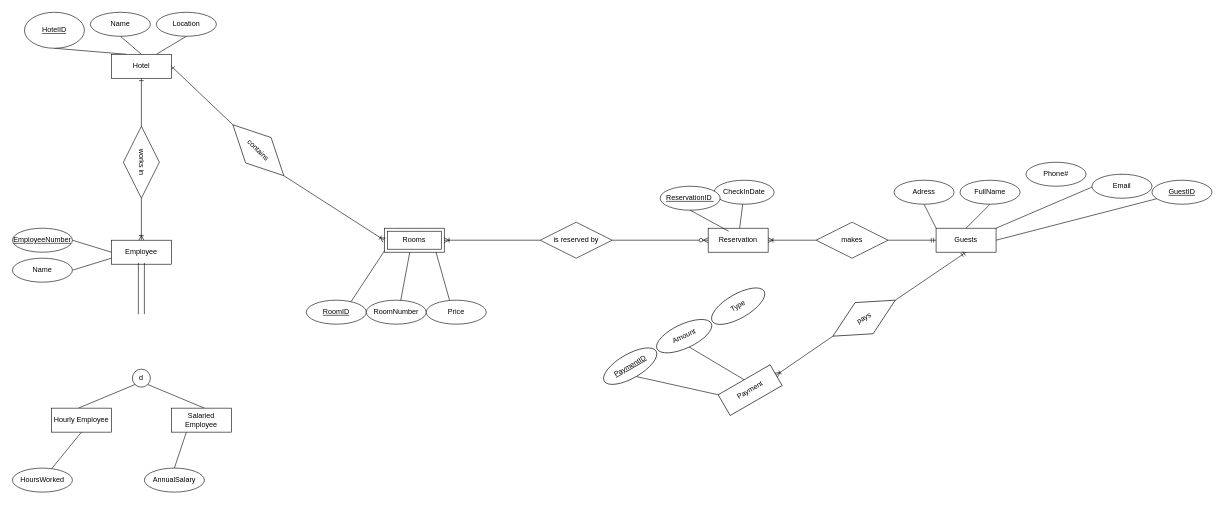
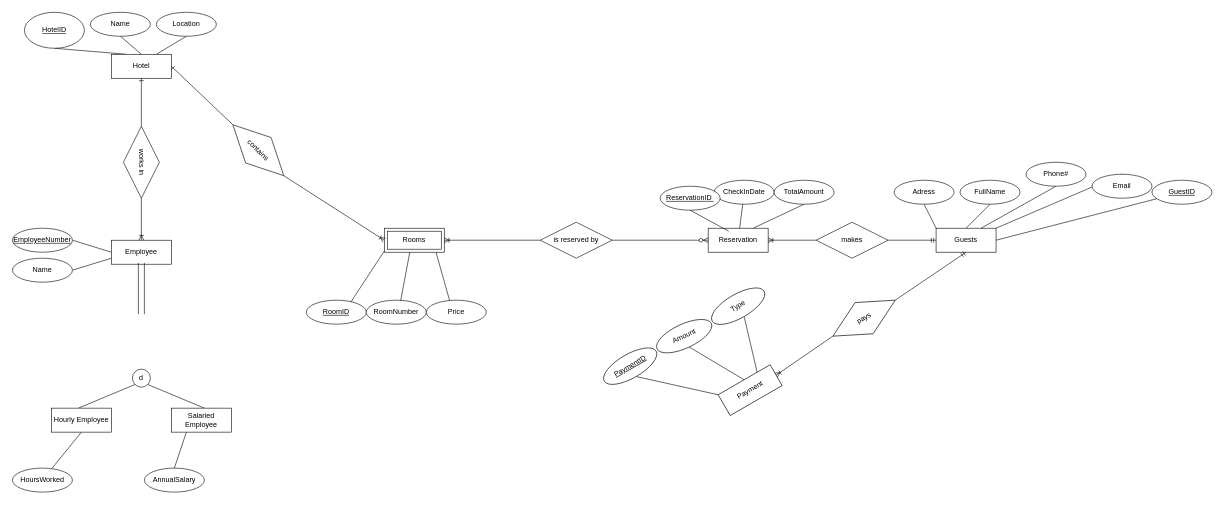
  <mxCell id="0" />
  <mxCell id="1" parent="0" />
+ <mxCell id="2" style="rounded=0;orthogonalLoop=1;jettySize=auto;html=1;exitX=0.75;exitY=0;exitDx=0;exitDy=0;entryX=0.5;entryY=1;entryDx=0;entryDy=0;endArrow=none;endFill=0;" edge="1" parent="1" source="3" target="23"><mxGeometry relative="1" as="geometry" /></mxCell>
  <mxCell id="3" value="Reservation" style="whiteSpace=wrap;html=1;align=center;" parent="1" vertex="1"><mxGeometry x="1180" y="380" width="100" height="40" as="geometry" /></mxCell>
  <mxCell id="4" value="is reserved by" style="shape=rhombus;perimeter=rhombusPerimeter;whiteSpace=wrap;html=1;align=center;" parent="1" vertex="1"><mxGeometry x="900" y="370" width="120" height="60" as="geometry" /></mxCell>
  <mxCell id="5" value="" style="rounded=1;orthogonalLoop=1;jettySize=auto;html=1;endArrow=none;endFill=0;" parent="1" source="6" target="3" edge="1"><mxGeometry relative="1" as="geometry" /></mxCell>
  <mxCell id="6" value="CheckInDate" style="ellipse;whiteSpace=wrap;html=1;align=center;" parent="1" vertex="1"><mxGeometry x="1190" y="300" width="100" height="40" as="geometry" /></mxCell>
  <mxCell id="7" value="&lt;u&gt;ReservationID&amp;nbsp;&lt;/u&gt;" style="ellipse;whiteSpace=wrap;html=1;align=center;" parent="1" vertex="1"><mxGeometry x="1100" y="310" width="100" height="40" as="geometry" /></mxCell>
  <mxCell id="8" style="rounded=1;orthogonalLoop=1;jettySize=auto;html=1;exitX=0.5;exitY=1;exitDx=0;exitDy=0;entryX=0.342;entryY=0.125;entryDx=0;entryDy=0;entryPerimeter=0;endArrow=none;endFill=0;" parent="1" source="7" target="3" edge="1"><mxGeometry relative="1" as="geometry" /></mxCell>
  <mxCell id="9" style="rounded=0;orthogonalLoop=1;jettySize=auto;html=1;exitX=1;exitY=0;exitDx=0;exitDy=0;entryX=0.5;entryY=0;entryDx=0;entryDy=0;endArrow=none;endFill=0;" edge="1" parent="1" source="11" target="21"><mxGeometry relative="1" as="geometry" /></mxCell>
  <mxCell id="10" style="rounded=0;orthogonalLoop=1;jettySize=auto;html=1;exitX=1;exitY=0.5;exitDx=0;exitDy=0;endArrow=none;endFill=0;" edge="1" parent="1" source="11" target="22"><mxGeometry relative="1" as="geometry" /></mxCell>
  <mxCell id="11" value="Guests" style="whiteSpace=wrap;html=1;align=center;" parent="1" vertex="1"><mxGeometry x="1560" y="380" width="100" height="40" as="geometry" /></mxCell>
  <mxCell id="12" value="makes" style="shape=rhombus;perimeter=rhombusPerimeter;whiteSpace=wrap;html=1;align=center;" parent="1" vertex="1"><mxGeometry x="1360" y="370" width="120" height="60" as="geometry" /></mxCell>
  <mxCell id="13" value="" style="edgeStyle=entityRelationEdgeStyle;fontSize=12;html=1;endArrow=ERoneToMany;rounded=0;entryX=1;entryY=0.5;entryDx=0;entryDy=0;exitX=0;exitY=0.5;exitDx=0;exitDy=0;" parent="1" source="12" target="3" edge="1"><mxGeometry width="100" height="100" relative="1" as="geometry"><mxPoint x="1380" y="280" as="sourcePoint" /><mxPoint x="1480" y="180" as="targetPoint" /></mxGeometry></mxCell>
  <mxCell id="14" value="" style="edgeStyle=entityRelationEdgeStyle;fontSize=12;html=1;endArrow=ERmandOne;rounded=0;entryX=0;entryY=0.5;entryDx=0;entryDy=0;exitX=1;exitY=0.5;exitDx=0;exitDy=0;" parent="1" source="12" target="11" edge="1"><mxGeometry width="100" height="100" relative="1" as="geometry"><mxPoint x="1410" y="290" as="sourcePoint" /><mxPoint x="1510" y="190" as="targetPoint" /></mxGeometry></mxCell>
  <mxCell id="15" style="rounded=0;orthogonalLoop=1;jettySize=auto;html=1;exitX=0.5;exitY=1;exitDx=0;exitDy=0;entryX=0.5;entryY=0;entryDx=0;entryDy=0;endArrow=none;endFill=0;" parent="1" source="16" target="11" edge="1"><mxGeometry relative="1" as="geometry" /></mxCell>
  <mxCell id="16" value="FullName" style="ellipse;whiteSpace=wrap;html=1;align=center;" parent="1" vertex="1"><mxGeometry x="1600" y="300" width="100" height="40" as="geometry" /></mxCell>
+ <mxCell id="17" style="rounded=0;orthogonalLoop=1;jettySize=auto;html=1;exitX=0.5;exitY=1;exitDx=0;exitDy=0;entryX=0.75;entryY=0;entryDx=0;entryDy=0;endArrow=none;endFill=0;" parent="1" source="18" target="11" edge="1"><mxGeometry relative="1" as="geometry" /></mxCell>
  <mxCell id="18" value="Phone#" style="ellipse;whiteSpace=wrap;html=1;align=center;" parent="1" vertex="1"><mxGeometry x="1710" y="270" width="100" height="40" as="geometry" /></mxCell>
  <mxCell id="19" style="rounded=0;orthogonalLoop=1;jettySize=auto;html=1;exitX=0.5;exitY=1;exitDx=0;exitDy=0;endArrow=none;endFill=0;" parent="1" source="20" edge="1"><mxGeometry relative="1" as="geometry"><mxPoint x="1560" y="380" as="targetPoint" /></mxGeometry></mxCell>
  <mxCell id="20" value="Adress" style="ellipse;whiteSpace=wrap;html=1;align=center;" parent="1" vertex="1"><mxGeometry x="1490" y="300" width="100" height="40" as="geometry" /></mxCell>
  <mxCell id="21" value="Email" style="ellipse;whiteSpace=wrap;html=1;align=center;" vertex="1" parent="1"><mxGeometry x="1820" y="290" width="100" height="40" as="geometry" /></mxCell>
  <mxCell id="22" value="&lt;u&gt;GuestID&lt;/u&gt;" style="ellipse;whiteSpace=wrap;html=1;align=center;" vertex="1" parent="1"><mxGeometry x="1920" y="300" width="100" height="40" as="geometry" /></mxCell>
+ <mxCell id="23" value="TotalAmount" style="ellipse;whiteSpace=wrap;html=1;align=center;" vertex="1" parent="1"><mxGeometry x="1290" y="300" width="100" height="40" as="geometry" /></mxCell>
  <mxCell id="24" style="rounded=0;orthogonalLoop=1;jettySize=auto;html=1;exitX=0.25;exitY=0;exitDx=0;exitDy=0;entryX=0.5;entryY=1;entryDx=0;entryDy=0;endArrow=none;endFill=0;" edge="1" parent="1" source="27" target="33"><mxGeometry relative="1" as="geometry" /></mxCell>
  <mxCell id="25" style="rounded=0;orthogonalLoop=1;jettySize=auto;html=1;exitX=0.5;exitY=0;exitDx=0;exitDy=0;entryX=0.5;entryY=1;entryDx=0;entryDy=0;endArrow=none;endFill=0;" edge="1" parent="1" source="27" target="34"><mxGeometry relative="1" as="geometry" /></mxCell>
  <mxCell id="26" style="rounded=0;orthogonalLoop=1;jettySize=auto;html=1;exitX=0.75;exitY=0;exitDx=0;exitDy=0;entryX=0.5;entryY=1;entryDx=0;entryDy=0;endArrow=none;endFill=0;" edge="1" parent="1" source="27" target="35"><mxGeometry relative="1" as="geometry" /></mxCell>
  <mxCell id="27" value="Hotel" style="whiteSpace=wrap;html=1;align=center;" vertex="1" parent="1"><mxGeometry x="185" y="90" width="100" height="40" as="geometry" /></mxCell>
  <mxCell id="28" style="rounded=0;orthogonalLoop=1;jettySize=auto;html=1;exitX=0.25;exitY=0;exitDx=0;exitDy=0;entryX=0.5;entryY=1;entryDx=0;entryDy=0;endArrow=none;endFill=0;" edge="1" parent="1" source="31" target="36"><mxGeometry relative="1" as="geometry" /></mxCell>
  <mxCell id="29" style="rounded=0;orthogonalLoop=1;jettySize=auto;html=1;exitX=0.5;exitY=0;exitDx=0;exitDy=0;entryX=0.5;entryY=1;entryDx=0;entryDy=0;endArrow=none;endFill=0;" edge="1" parent="1" source="31" target="37"><mxGeometry relative="1" as="geometry" /></mxCell>
  <mxCell id="30" style="rounded=0;orthogonalLoop=1;jettySize=auto;html=1;exitX=0.75;exitY=0;exitDx=0;exitDy=0;entryX=0.5;entryY=1;entryDx=0;entryDy=0;endArrow=none;endFill=0;" edge="1" parent="1" source="31" target="38"><mxGeometry relative="1" as="geometry" /></mxCell>
  <mxCell id="31" value="Rooms" style="shape=ext;margin=3;double=1;whiteSpace=wrap;html=1;align=center;" vertex="1" parent="1"><mxGeometry x="640" y="380" width="100" height="40" as="geometry" /></mxCell>
  <mxCell id="32" value="contains" style="shape=rhombus;perimeter=rhombusPerimeter;whiteSpace=wrap;html=1;align=center;rotation=45;" vertex="1" parent="1"><mxGeometry x="370" y="220" width="120" height="60" as="geometry" /></mxCell>
  <mxCell id="33" value="&lt;u&gt;HotelID&lt;/u&gt;" style="ellipse;whiteSpace=wrap;html=1;align=center;" vertex="1" parent="1"><mxGeometry x="40" y="20" width="100" height="60" as="geometry" /></mxCell>
  <mxCell id="34" value="Name" style="ellipse;whiteSpace=wrap;html=1;align=center;" vertex="1" parent="1"><mxGeometry x="150" y="20" width="100" height="40" as="geometry" /></mxCell>
  <mxCell id="35" value="Location" style="ellipse;whiteSpace=wrap;html=1;align=center;" vertex="1" parent="1"><mxGeometry x="260" y="20" width="100" height="40" as="geometry" /></mxCell>
  <mxCell id="36" value="&lt;u&gt;RoomID&lt;/u&gt;" style="ellipse;whiteSpace=wrap;html=1;align=center;" vertex="1" parent="1"><mxGeometry x="510" y="500" width="100" height="40" as="geometry" /></mxCell>
  <mxCell id="37" value="RoomNumber" style="ellipse;whiteSpace=wrap;html=1;align=center;" vertex="1" parent="1"><mxGeometry y="500" width="100" height="40" as="geometry" x="610" /></mxCell>
  <mxCell id="38" value="Price" style="ellipse;whiteSpace=wrap;html=1;align=center;" vertex="1" parent="1"><mxGeometry x="710" y="500" width="100" height="40" as="geometry" /></mxCell>
  <mxCell id="39" value="" style="fontSize=12;html=1;endArrow=ERoneToMany;rounded=0;exitX=1;exitY=0.5;exitDx=0;exitDy=0;entryX=0;entryY=0.5;entryDx=0;entryDy=0;" edge="1" parent="1" source="32" target="31"><mxGeometry width="100" height="100" relative="1" as="geometry"><mxPoint x="550" y="310" as="sourcePoint" /><mxPoint x="650" y="210" as="targetPoint" /></mxGeometry></mxCell>
  <mxCell id="40" value="works in" style="shape=rhombus;perimeter=rhombusPerimeter;whiteSpace=wrap;html=1;align=center;rotation=90;" vertex="1" parent="1"><mxGeometry x="175" y="240" width="120" height="60" as="geometry" /></mxCell>
  <mxCell id="41" style="rounded=0;orthogonalLoop=1;jettySize=auto;html=1;exitX=0;exitY=0.5;exitDx=0;exitDy=0;entryX=1;entryY=0.5;entryDx=0;entryDy=0;endArrow=none;endFill=0;" edge="1" parent="1" source="43" target="44"><mxGeometry relative="1" as="geometry" /></mxCell>
  <mxCell id="42" style="rounded=0;orthogonalLoop=1;jettySize=auto;html=1;exitX=0;exitY=0.75;exitDx=0;exitDy=0;entryX=1;entryY=0.5;entryDx=0;entryDy=0;endArrow=none;endFill=0;" edge="1" parent="1" source="43" target="45"><mxGeometry relative="1" as="geometry" /></mxCell>
  <mxCell id="43" value="Employee" style="whiteSpace=wrap;html=1;align=center;" vertex="1" parent="1"><mxGeometry x="185" y="400" width="100" height="40" as="geometry" /></mxCell>
  <mxCell id="44" value="&lt;u&gt;EmployeeNumber&lt;/u&gt;" style="ellipse;whiteSpace=wrap;html=1;align=center;" vertex="1" parent="1"><mxGeometry x="20" y="380" width="100" height="40" as="geometry" /></mxCell>
  <mxCell id="45" value="Name" style="ellipse;whiteSpace=wrap;html=1;align=center;" vertex="1" parent="1"><mxGeometry x="20" y="430" width="100" height="40" as="geometry" /></mxCell>
  <mxCell id="46" value="" style="shape=partialRectangle;whiteSpace=wrap;html=1;left=0;right=0;fillColor=none;rotation=-90;" vertex="1" parent="1"><mxGeometry x="193.13" y="475.63" width="83.75" height="10" as="geometry" /></mxCell>
  <mxCell id="47" style="rounded=0;orthogonalLoop=1;jettySize=auto;html=1;exitX=0;exitY=1;exitDx=0;exitDy=0;endArrow=none;endFill=0;" edge="1" parent="1" source="49"><mxGeometry relative="1" as="geometry"><mxPoint x="130" y="680" as="targetPoint" /></mxGeometry></mxCell>
  <mxCell id="48" style="rounded=0;orthogonalLoop=1;jettySize=auto;html=1;exitX=1;exitY=1;exitDx=0;exitDy=0;endArrow=none;endFill=0;" edge="1" parent="1" source="49"><mxGeometry relative="1" as="geometry"><mxPoint x="340" y="680" as="targetPoint" /></mxGeometry></mxCell>
  <mxCell id="49" value="d" style="ellipse;whiteSpace=wrap;html=1;" vertex="1" parent="1"><mxGeometry x="220" y="615" width="30" height="30" as="geometry" /></mxCell>
  <mxCell id="50" style="rounded=0;orthogonalLoop=1;jettySize=auto;html=1;exitX=0.5;exitY=1;exitDx=0;exitDy=0;endArrow=none;endFill=0;" edge="1" parent="1" source="51" target="54"><mxGeometry relative="1" as="geometry" /></mxCell>
  <mxCell id="51" value="Hourly Employee" style="whiteSpace=wrap;html=1;align=center;" vertex="1" parent="1"><mxGeometry x="85" y="680" width="100" height="40" as="geometry" /></mxCell>
  <mxCell id="52" style="rounded=0;orthogonalLoop=1;jettySize=auto;html=1;exitX=0.25;exitY=1;exitDx=0;exitDy=0;endArrow=none;endFill=0;" edge="1" parent="1" source="53"><mxGeometry relative="1" as="geometry"><mxPoint x="290" y="780" as="targetPoint" /></mxGeometry></mxCell>
  <mxCell id="53" value="Salaried Employee" style="whiteSpace=wrap;html=1;align=center;" vertex="1" parent="1"><mxGeometry x="285" y="680" width="100" height="40" as="geometry" /></mxCell>
  <mxCell id="54" value="HoursWorked" style="ellipse;whiteSpace=wrap;html=1;align=center;" vertex="1" parent="1"><mxGeometry x="20" y="780" width="100" height="40" as="geometry" /></mxCell>
  <mxCell id="55" value="AnnualSalary" style="ellipse;whiteSpace=wrap;html=1;align=center;" vertex="1" parent="1"><mxGeometry x="240" y="780" width="100" height="40" as="geometry" /></mxCell>
  <mxCell id="56" style="rounded=0;orthogonalLoop=1;jettySize=auto;html=1;exitX=0;exitY=0;exitDx=0;exitDy=0;entryX=0.5;entryY=1;entryDx=0;entryDy=0;endArrow=none;endFill=0;" edge="1" parent="1" source="59" target="61"><mxGeometry relative="1" as="geometry" /></mxCell>
  <mxCell id="57" style="rounded=0;orthogonalLoop=1;jettySize=auto;html=1;exitX=0.5;exitY=0;exitDx=0;exitDy=0;entryX=0.5;entryY=1;entryDx=0;entryDy=0;endArrow=none;endFill=0;" edge="1" parent="1" source="59" target="62"><mxGeometry relative="1" as="geometry" /></mxCell>
+ <mxCell id="58" style="rounded=0;orthogonalLoop=1;jettySize=auto;html=1;exitX=0.75;exitY=0;exitDx=0;exitDy=0;entryX=0.5;entryY=1;entryDx=0;entryDy=0;endArrow=none;endFill=0;" edge="1" parent="1" source="59" target="63"><mxGeometry relative="1" as="geometry" /></mxCell>
  <mxCell id="59" value="Payment" style="whiteSpace=wrap;html=1;align=center;rotation=-30;" vertex="1" parent="1"><mxGeometry x="1200" y="630" width="100" height="40" as="geometry" /></mxCell>
  <mxCell id="60" value="pays" style="shape=rhombus;perimeter=rhombusPerimeter;whiteSpace=wrap;html=1;align=center;rotation=-30;" vertex="1" parent="1"><mxGeometry x="1380" y="500" width="120" height="60" as="geometry" /></mxCell>
  <mxCell id="61" value="&lt;u&gt;PaymentID&lt;/u&gt;" style="ellipse;whiteSpace=wrap;html=1;align=center;rotation=-30;" vertex="1" parent="1"><mxGeometry x="1000" y="590" width="100" height="40" as="geometry" /></mxCell>
  <mxCell id="62" value="Amount" style="ellipse;whiteSpace=wrap;html=1;align=center;rotation=-25;" vertex="1" parent="1"><mxGeometry x="1090" y="540" width="100" height="40" as="geometry" /></mxCell>
  <mxCell id="63" value="Type" style="ellipse;whiteSpace=wrap;html=1;align=center;rotation=-30;" vertex="1" parent="1"><mxGeometry x="1180" y="490" width="100" height="40" as="geometry" /></mxCell>
  <mxCell id="64" value="" style="fontSize=12;html=1;endArrow=ERoneToMany;rounded=0;exitX=0;exitY=0.5;exitDx=0;exitDy=0;entryX=1;entryY=0.5;entryDx=0;entryDy=0;" edge="1" parent="1" source="60" target="59"><mxGeometry width="100" height="100" relative="1" as="geometry"><mxPoint x="1340" y="790" as="sourcePoint" /><mxPoint x="1300" y="620" as="targetPoint" /></mxGeometry></mxCell>
  <mxCell id="65" value="" style="fontSize=12;html=1;endArrow=ERmandOne;rounded=0;entryX=0.5;entryY=1;entryDx=0;entryDy=0;exitX=1;exitY=0.5;exitDx=0;exitDy=0;" edge="1" parent="1" source="60" target="11"><mxGeometry width="100" height="100" relative="1" as="geometry"><mxPoint x="1390" y="530" as="sourcePoint" /><mxPoint x="1490" y="430" as="targetPoint" /></mxGeometry></mxCell>
  <mxCell id="66" value="" style="edgeStyle=entityRelationEdgeStyle;fontSize=12;html=1;endArrow=ERoneToMany;rounded=0;entryX=1;entryY=0.5;entryDx=0;entryDy=0;exitX=0;exitY=0.5;exitDx=0;exitDy=0;" edge="1" parent="1" source="4" target="31"><mxGeometry width="100" height="100" relative="1" as="geometry"><mxPoint x="830" y="320" as="sourcePoint" /><mxPoint x="930" y="220" as="targetPoint" /></mxGeometry></mxCell>
  <mxCell id="67" value="" style="fontSize=12;html=1;endArrow=ERzeroToMany;endFill=1;rounded=0;entryX=0;entryY=0.5;entryDx=0;entryDy=0;exitX=1;exitY=0.5;exitDx=0;exitDy=0;" edge="1" parent="1" source="4" target="3"><mxGeometry width="100" height="100" relative="1" as="geometry"><mxPoint x="930" y="390" as="sourcePoint" /><mxPoint x="1030" y="290" as="targetPoint" /></mxGeometry></mxCell>
  <mxCell id="68" value="" style="fontSize=12;html=1;endArrow=ERone;endFill=1;rounded=0;entryX=1;entryY=0.5;entryDx=0;entryDy=0;exitX=0;exitY=0.5;exitDx=0;exitDy=0;" edge="1" parent="1" source="32" target="27"><mxGeometry width="100" height="100" relative="1" as="geometry"><mxPoint x="430" y="80" as="sourcePoint" /><mxPoint x="530" y="-20" as="targetPoint" /></mxGeometry></mxCell>
  <mxCell id="69" value="" style="fontSize=12;html=1;endArrow=ERoneToMany;rounded=0;entryX=0.5;entryY=0;entryDx=0;entryDy=0;exitX=1;exitY=0.5;exitDx=0;exitDy=0;" edge="1" parent="1" source="40" target="43"><mxGeometry width="100" height="100" relative="1" as="geometry"><mxPoint x="60" y="300" as="sourcePoint" /><mxPoint x="160" y="200" as="targetPoint" /></mxGeometry></mxCell>
  <mxCell id="70" value="" style="fontSize=12;html=1;endArrow=ERone;endFill=1;rounded=0;entryX=0.5;entryY=1;entryDx=0;entryDy=0;exitX=0;exitY=0.5;exitDx=0;exitDy=0;" edge="1" parent="1" source="40" target="27"><mxGeometry width="100" height="100" relative="1" as="geometry"><mxPoint x="390" y="240" as="sourcePoint" /><mxPoint x="490" y="140" as="targetPoint" /></mxGeometry></mxCell>
